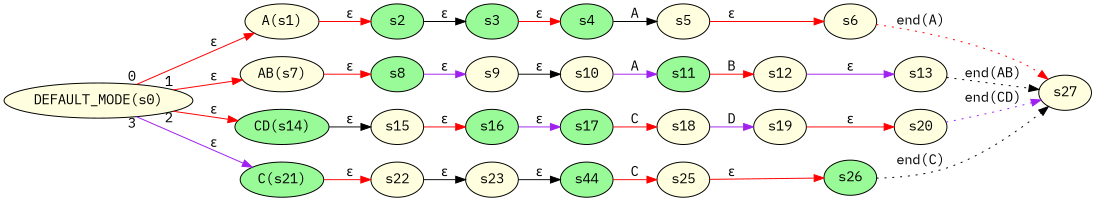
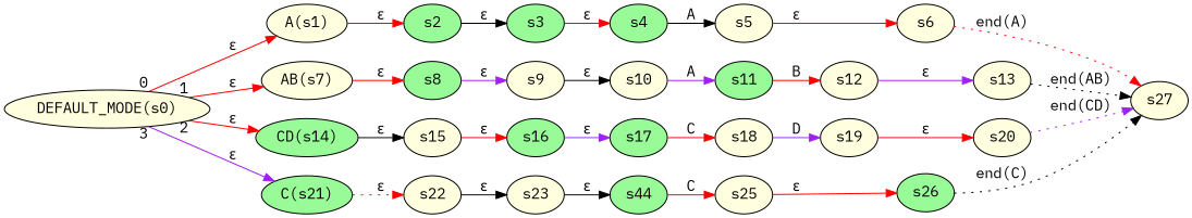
  digraph {
    fontname="IBM Plex Mono"
    rankdir=LR
    node [fillcolor=lightyellow fontname="IBM Plex Mono" style=filled]
    edge [color=red fontname="IBM Plex Mono"]
    "DEFAULT_MODE(s0)"
    "A(s1)"
    "AB(s7)"
    "CD(s14)" [fillcolor=palegreen]
    "C(s21)" [fillcolor=palegreen]
    s2 [fillcolor=palegreen]
    s8 [fillcolor=palegreen]
    s15
    s22
    s3 [fillcolor=palegreen]
    s4 [fillcolor=palegreen]
    s5
    s6
    s27
    s9
    s10
    s11 [fillcolor=palegreen]
    s12
    s13
    s16 [fillcolor=palegreen]
    s17 [fillcolor=palegreen]
    s18
    s19
    s20
    s23
    n26 [fillcolor=palegreen label=s44]
    s25
    s26 [fillcolor=palegreen]
    "DEFAULT_MODE(s0)" -> "A(s1)" [label="ε" taillabel=0]
    "DEFAULT_MODE(s0)" -> "AB(s7)" [label="ε" taillabel=1]
    "DEFAULT_MODE(s0)" -> "CD(s14)" [label="ε" taillabel=2]
    "DEFAULT_MODE(s0)" -> "C(s21)" [color=purple label="ε" taillabel=3]
    "A(s1)" -> s2 [label="ε"]
    "AB(s7)" -> s8 [label="ε"]
    "CD(s14)" -> s15 [color=black label="ε"]
-   "C(s21)" -> s22 [label="ε"]
+   "C(s21)" -> s22 [label="ε" style=dotted]
    s2 -> s3 [color=black label="ε"]
    s8 -> s9 [color=purple label="ε"]
    s15 -> s16 [label="ε"]
    s22 -> s23 [color=black label="ε"]
    s3 -> s4 [label="ε"]
    s4 -> s5 [color=black label=A]
    s5 -> s6 [label="ε"]
    s6 -> s27 [label="end(A)" style=dotted]
    s9 -> s10 [color=black label="ε"]
    s10 -> s11 [color=purple label=A]
    s11 -> s12 [label=B]
    s12 -> s13 [color=purple label="ε"]
    s13 -> s27 [color=black label="end(AB)" style=dotted]
    s16 -> s17 [color=purple label="ε"]
    s17 -> s18 [label=C]
    s18 -> s19 [color=purple label=D]
    s19 -> s20 [label="ε"]
    s20 -> s27 [color=purple label="end(CD)" style=dotted]
    s23 -> n26 [color=black label="ε"]
    n26 -> s25 [label=C]
    s25 -> s26 [label="ε"]
    s26 -> s27 [color=black label="end(C)" style=dotted]
  }
